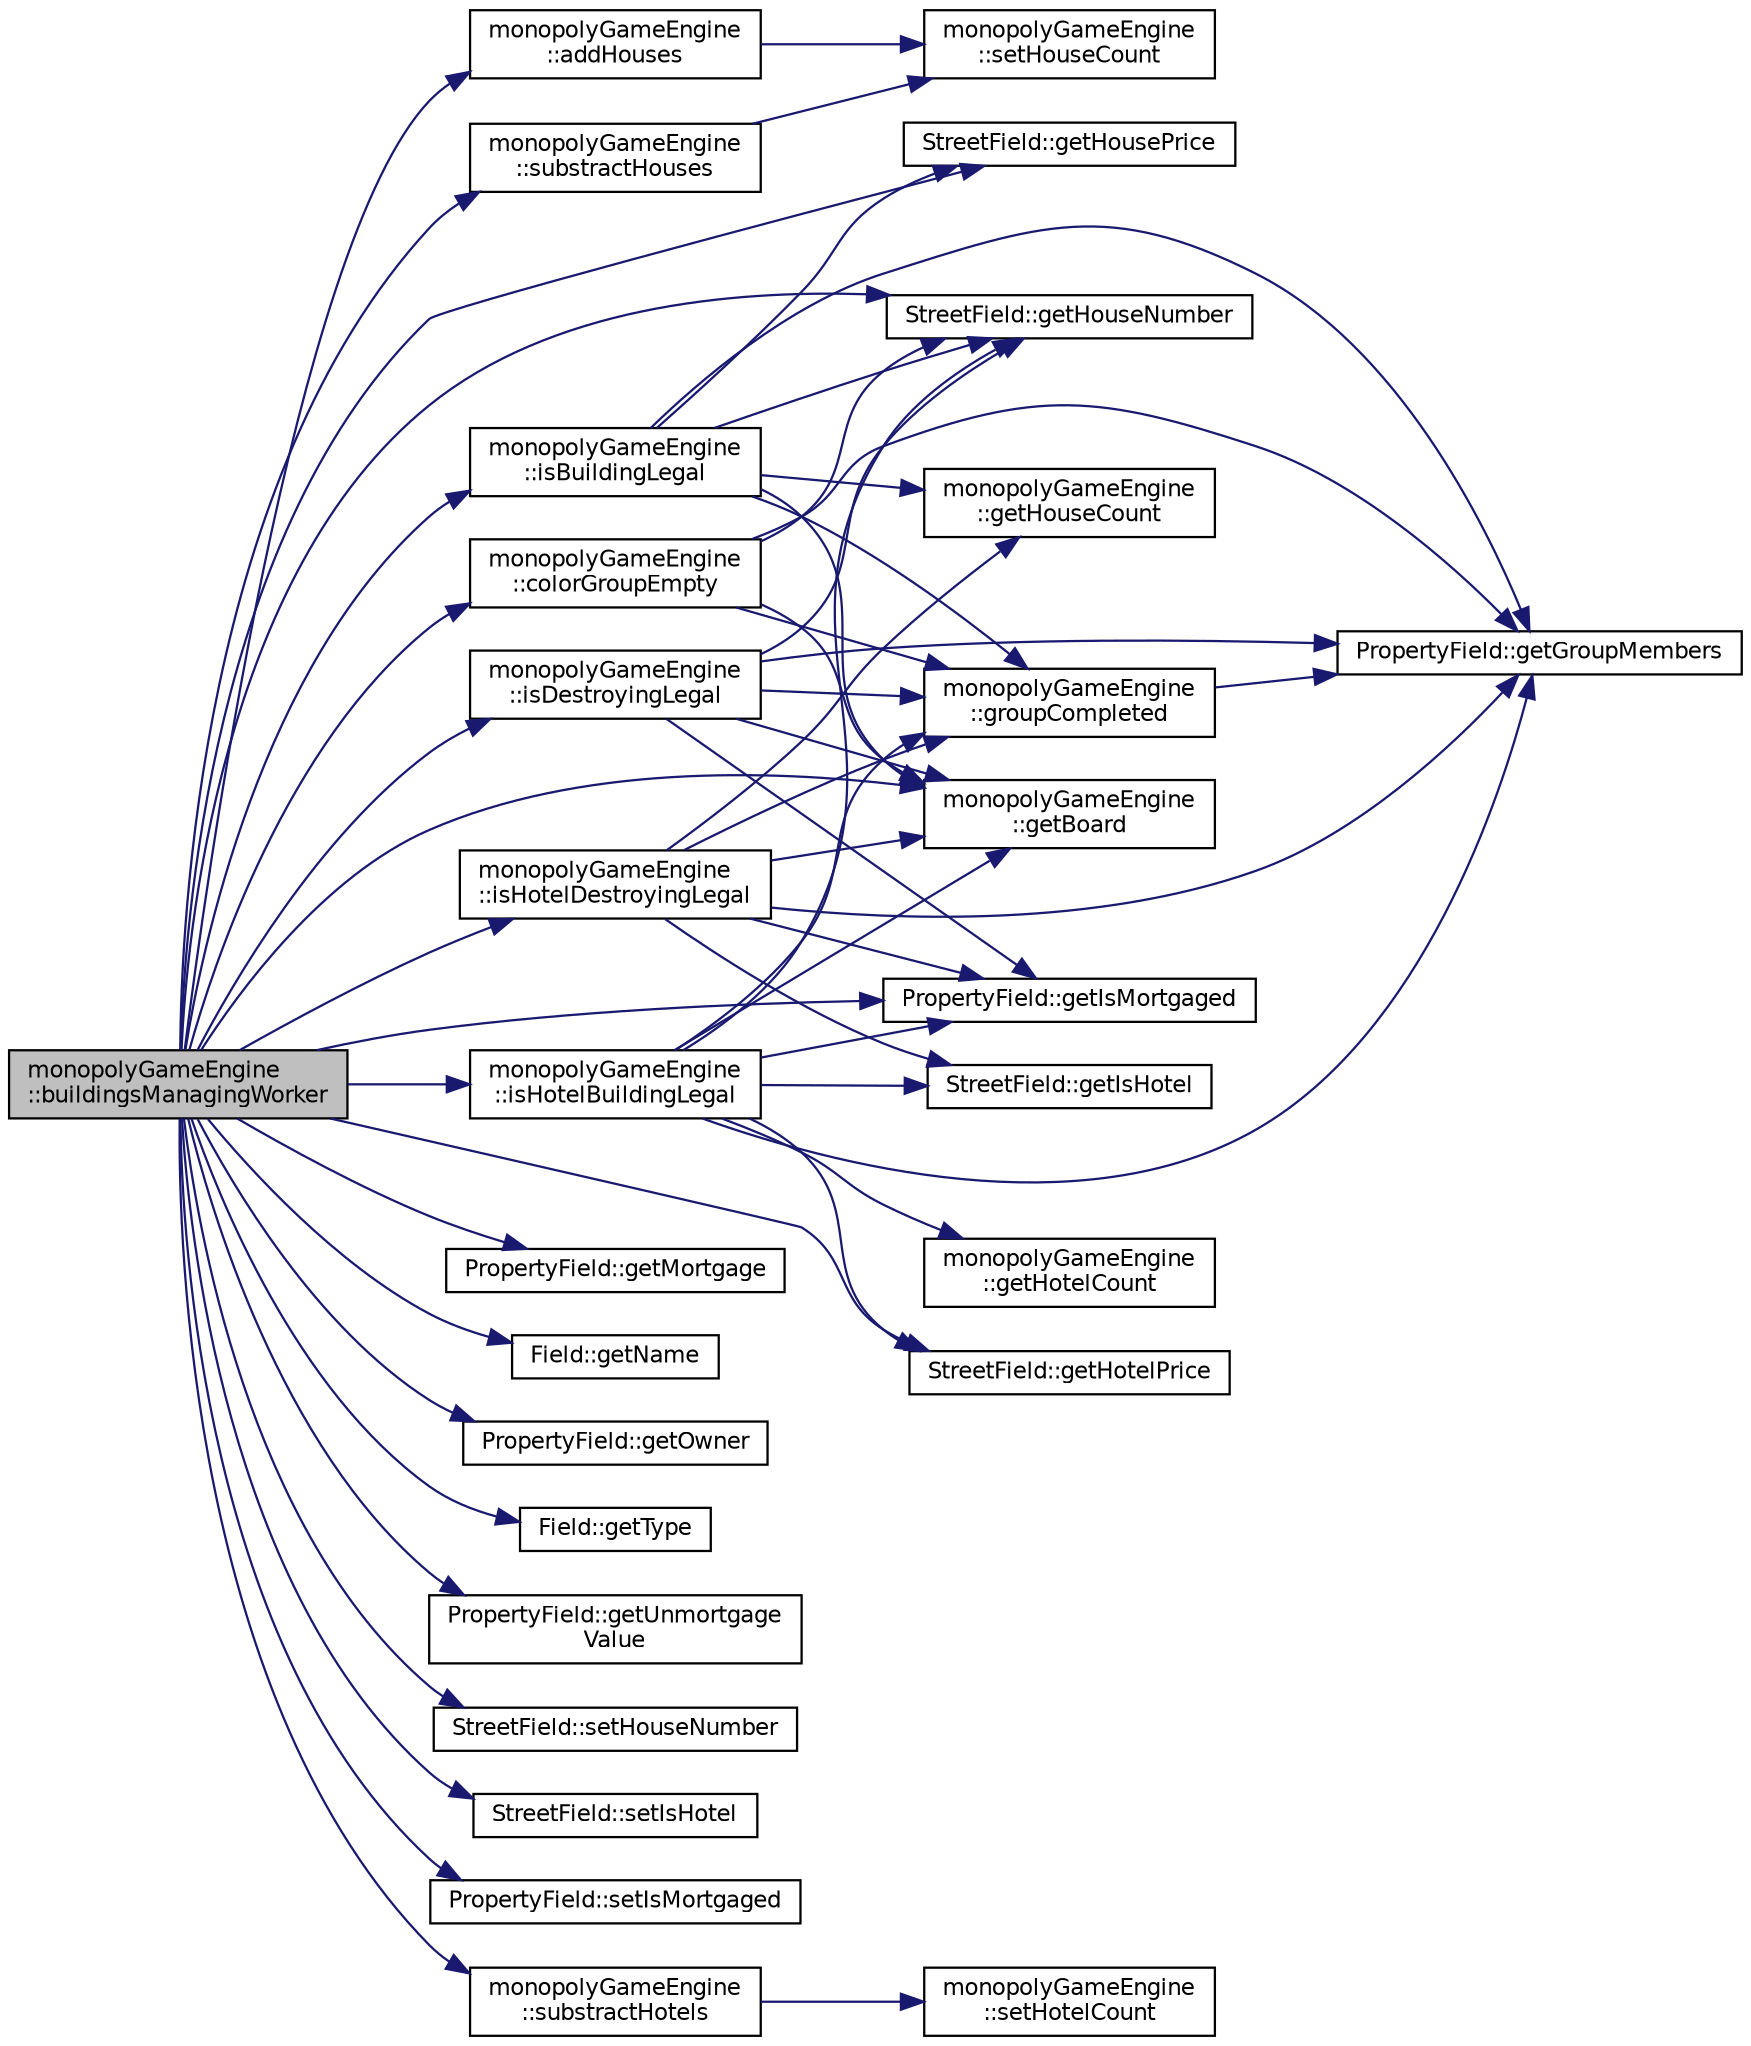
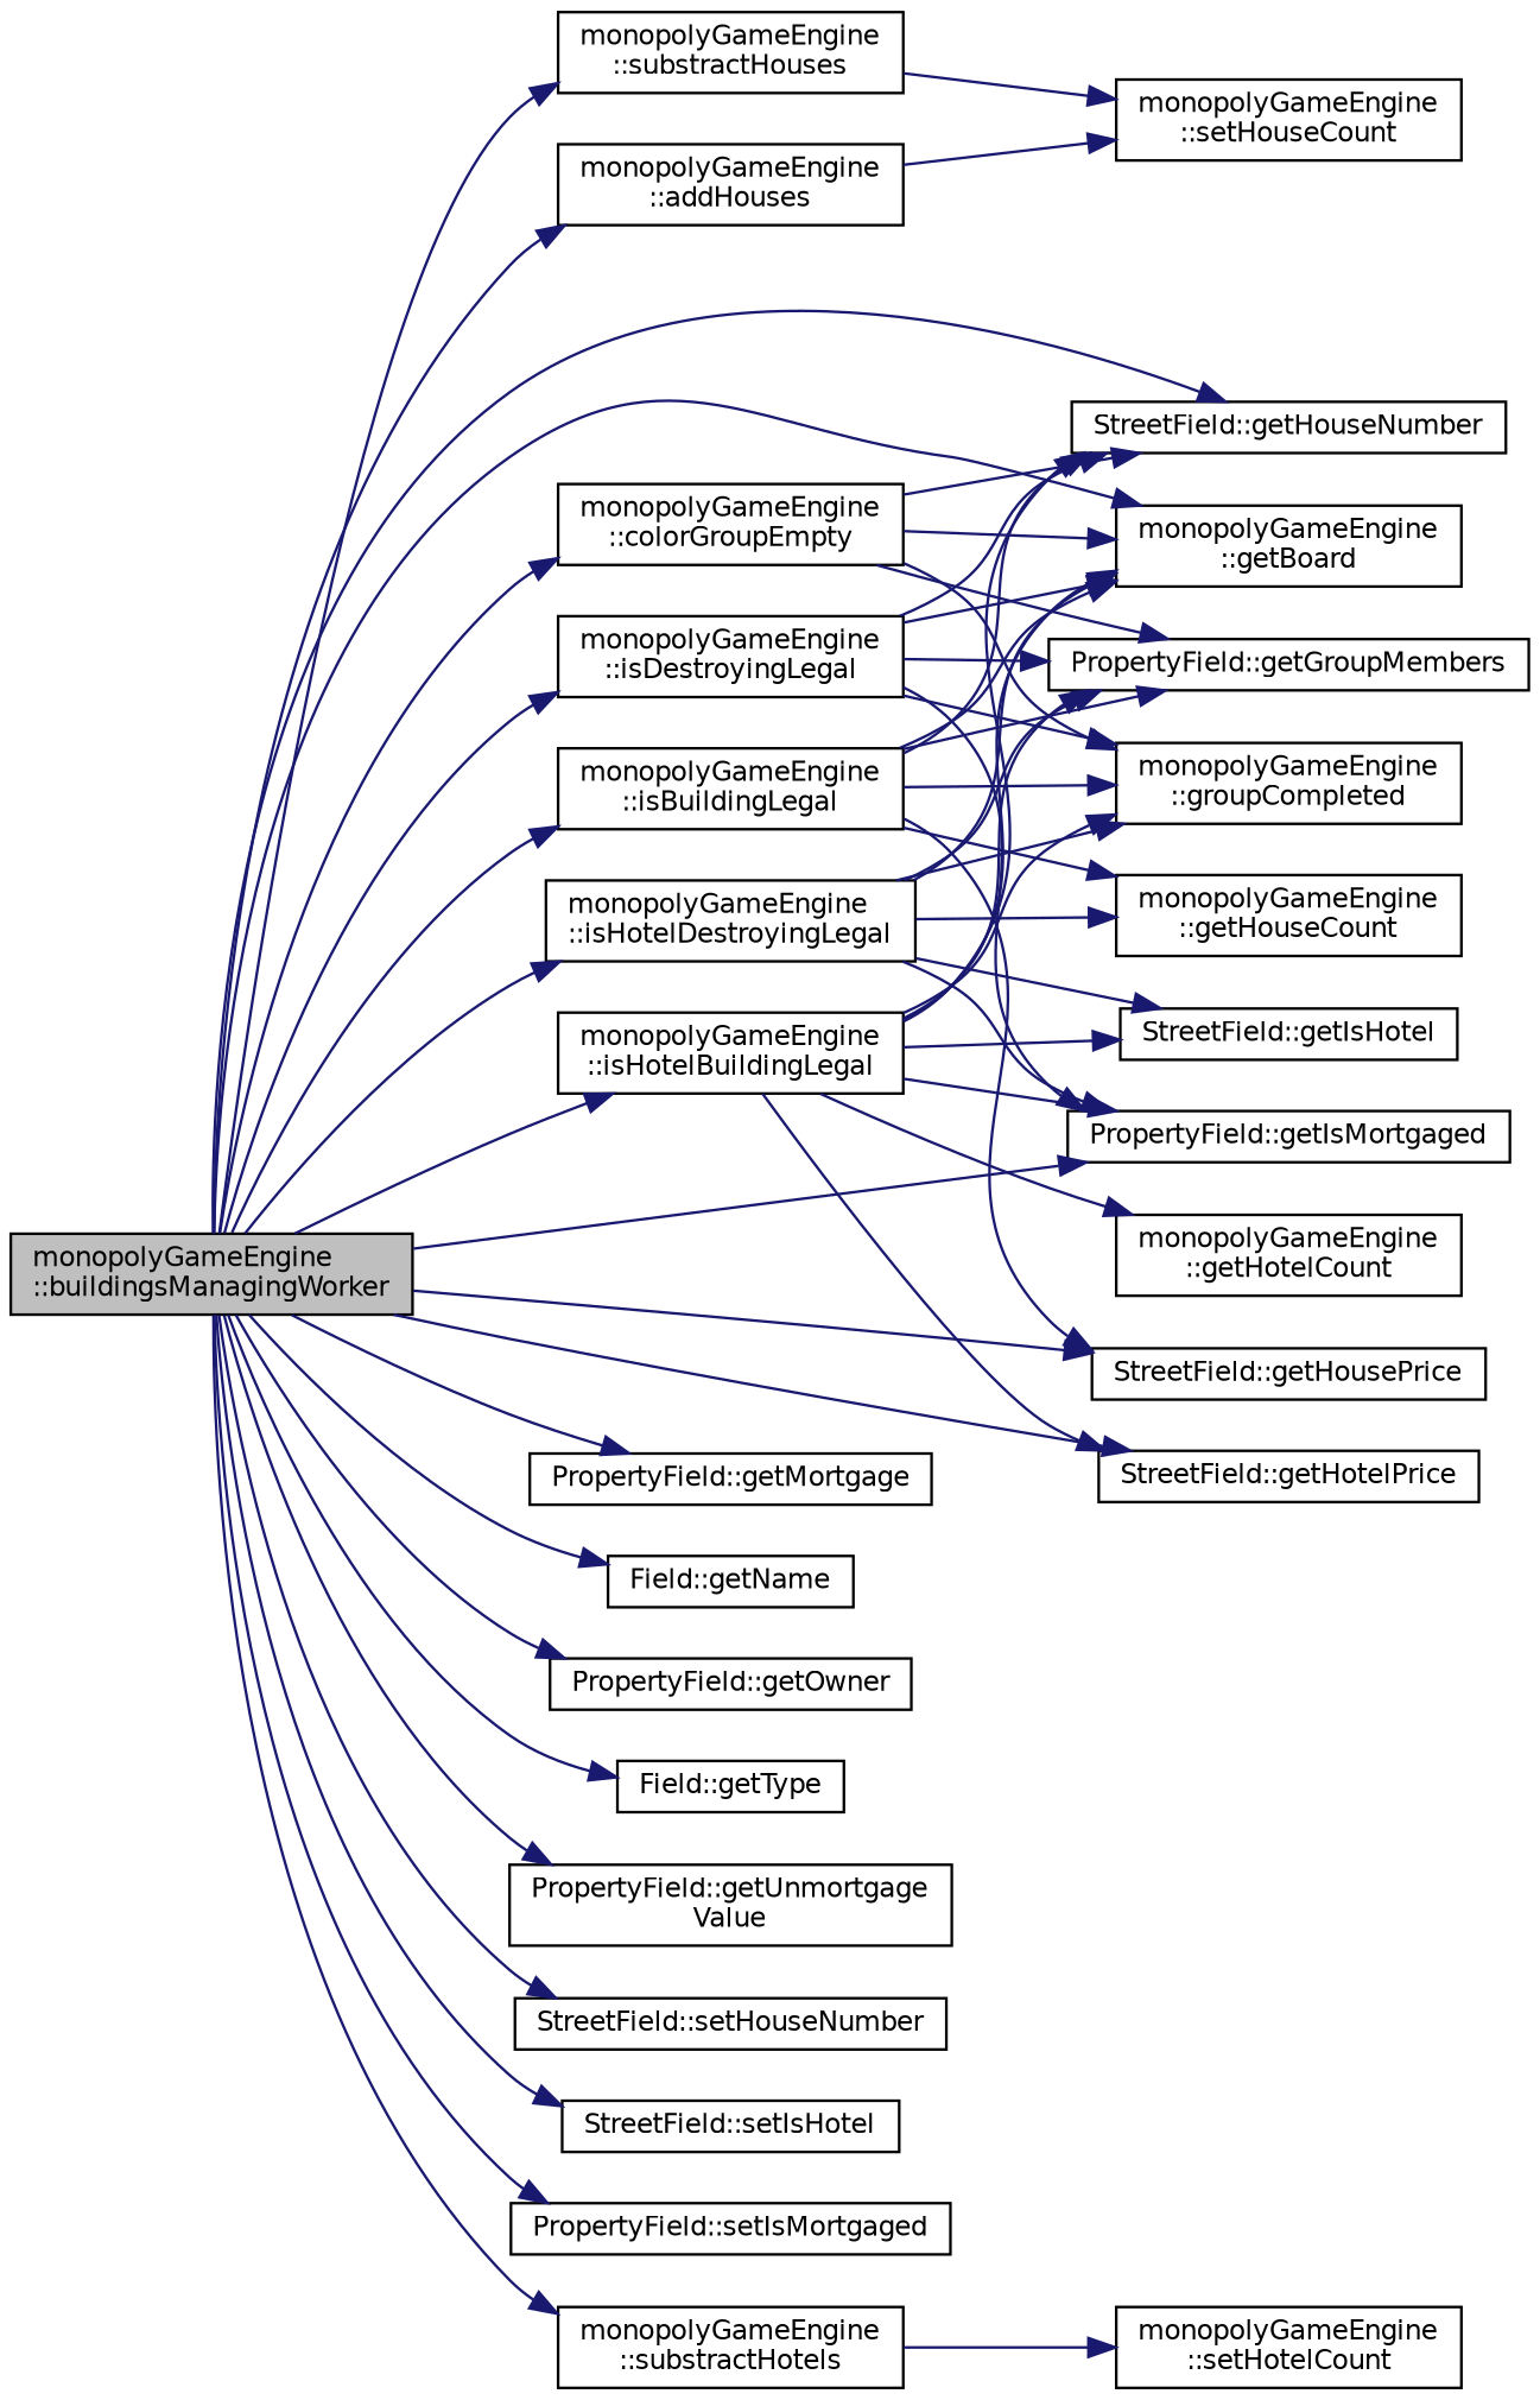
  digraph {
    rankdir=LR
    node [color=black fillcolor=white fontname=Helvetica fontsize=10 shape=record style=filled]
    edge [color=midnightblue fontname=Helvetica fontsize=10 labelfontname=Helvetica labelfontsize=10 style=solid]
    n1 [fillcolor=grey75 fontcolor=black height=0.2 label="monopolyGameEngine\l::buildingsManagingWorker" width=0.4]
    n2 [height=0.2 label="monopolyGameEngine\l::addHouses" width=0.4]
    n3 [height=0.2 label="monopolyGameEngine\l::colorGroupEmpty" width=0.4]
    n4 [height=0.2 label="monopolyGameEngine\l::getBoard" width=0.4]
    n5 [height=0.2 label="StreetField::getHouseNumber" width=0.4]
    n6 [height=0.2 label="StreetField::getHotelPrice" width=0.4]
    n7 [height=0.2 label="StreetField::getHousePrice" width=0.4]
    n8 [height=0.2 label="PropertyField::getIsMortgaged" width=0.4]
    n9 [height=0.2 label="PropertyField::getMortgage" width=0.4]
    n10 [height=0.2 label="Field::getName" width=0.4]
    n11 [height=0.2 label="PropertyField::getOwner" width=0.4]
    n12 [height=0.2 label="Field::getType" width=0.4]
    n13 [height=0.2 label="PropertyField::getUnmortgage\lValue" width=0.4]
    n14 [height=0.2 label="monopolyGameEngine\l::isBuildingLegal" width=0.4]
    n15 [height=0.2 label="monopolyGameEngine\l::isDestroyingLegal" width=0.4]
    n16 [height=0.2 label="monopolyGameEngine\l::isHotelBuildingLegal" width=0.4]
    n17 [height=0.2 label="monopolyGameEngine\l::isHotelDestroyingLegal" width=0.4]
    n18 [height=0.2 label="StreetField::setHouseNumber" width=0.4]
    n19 [height=0.2 label="StreetField::setIsHotel" width=0.4]
    n20 [height=0.2 label="PropertyField::setIsMortgaged" width=0.4]
    n21 [height=0.2 label="monopolyGameEngine\l::substractHotels" width=0.4]
    n22 [height=0.2 label="monopolyGameEngine\l::substractHouses" width=0.4]
    n23 [height=0.2 label="monopolyGameEngine\l::setHouseCount" width=0.4]
    n24 [height=0.2 label="PropertyField::getGroupMembers" width=0.4]
    n25 [height=0.2 label="monopolyGameEngine\l::groupCompleted" width=0.4]
    n26 [height=0.2 label="monopolyGameEngine\l::getHouseCount" width=0.4]
    n27 [height=0.2 label="monopolyGameEngine\l::getHotelCount" width=0.4]
    n28 [height=0.2 label="StreetField::getIsHotel" width=0.4]
    n29 [height=0.2 label="monopolyGameEngine\l::setHotelCount" width=0.4]
    n1 -> n2
    n1 -> n3
    n1 -> n4
    n1 -> n5
    n1 -> n6
    n1 -> n7
    n1 -> n8
    n1 -> n9
    n1 -> n10
    n1 -> n11
    n1 -> n12
    n1 -> n13
    n1 -> n14
    n1 -> n15
    n1 -> n16
    n1 -> n17
    n1 -> n18
    n1 -> n19
    n1 -> n20
    n1 -> n21
    n1 -> n22
    n2 -> n23
    n3 -> n4
    n3 -> n5
    n3 -> n24
    n3 -> n25
    n14 -> n4
    n14 -> n5
    n14 -> n7
    n14 -> n24
    n14 -> n25
    n14 -> n26
    n15 -> n4
    n15 -> n5
    n15 -> n8
    n15 -> n24
    n15 -> n25
    n16 -> n4
    n16 -> n5
    n16 -> n6
    n16 -> n8
    n16 -> n24
    n16 -> n25
    n16 -> n27
    n16 -> n28
    n17 -> n4
    n17 -> n8
    n17 -> n24
    n17 -> n25
    n17 -> n26
    n17 -> n28
    n21 -> n29
    n22 -> n23
-   n25 -> n24
  }
